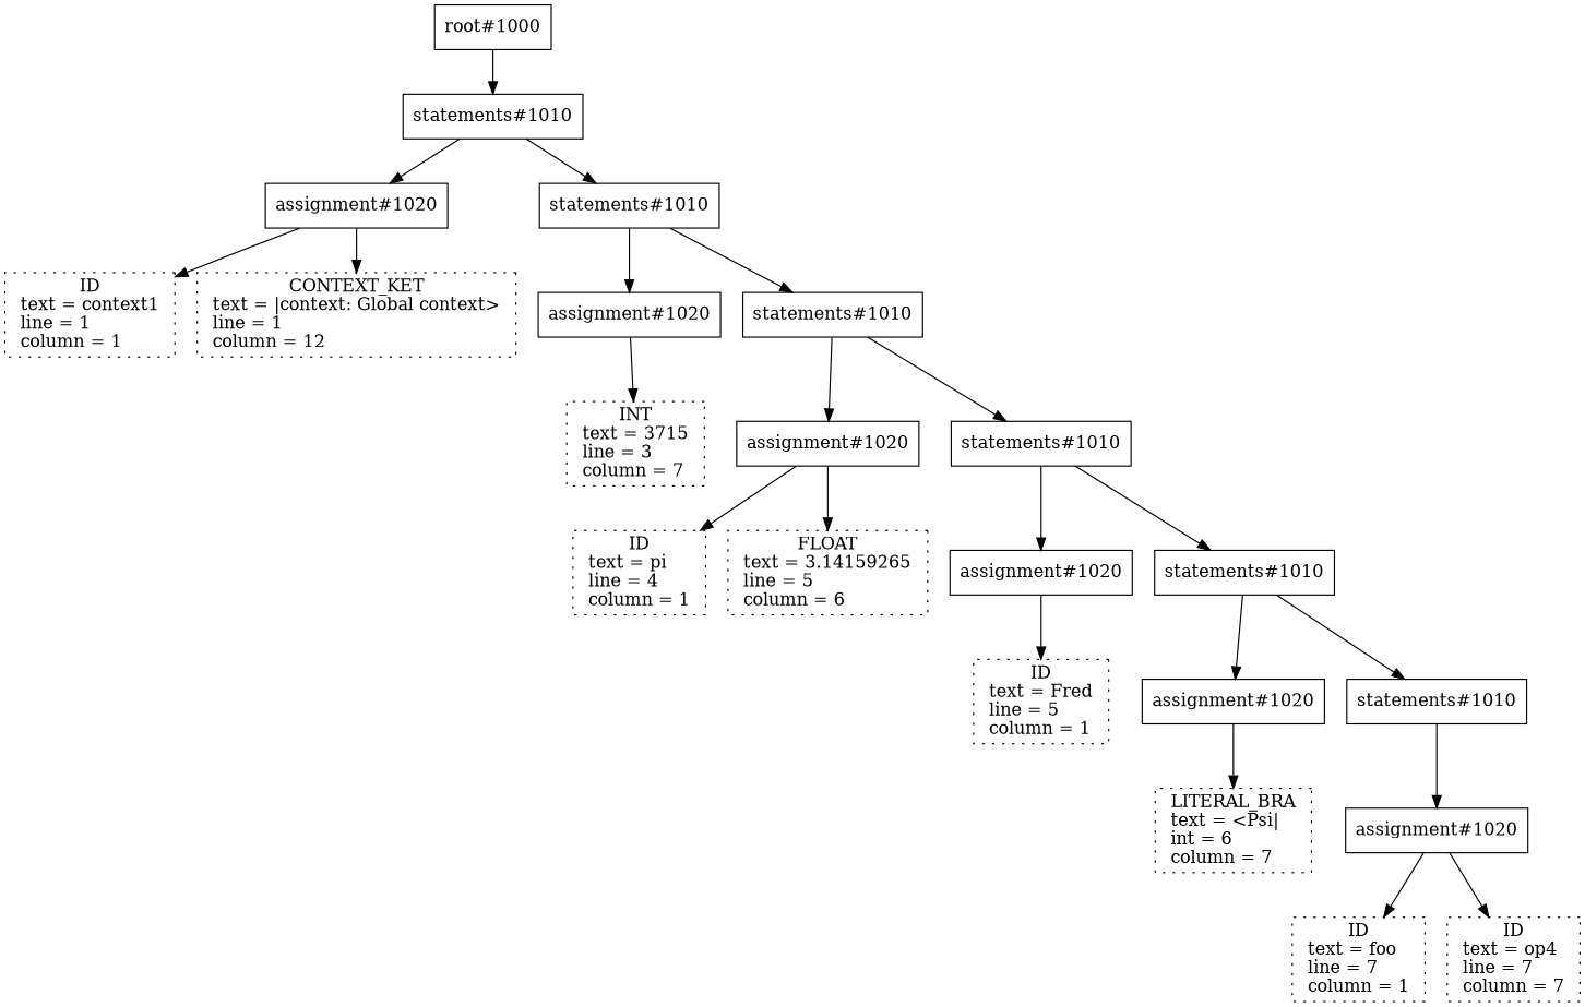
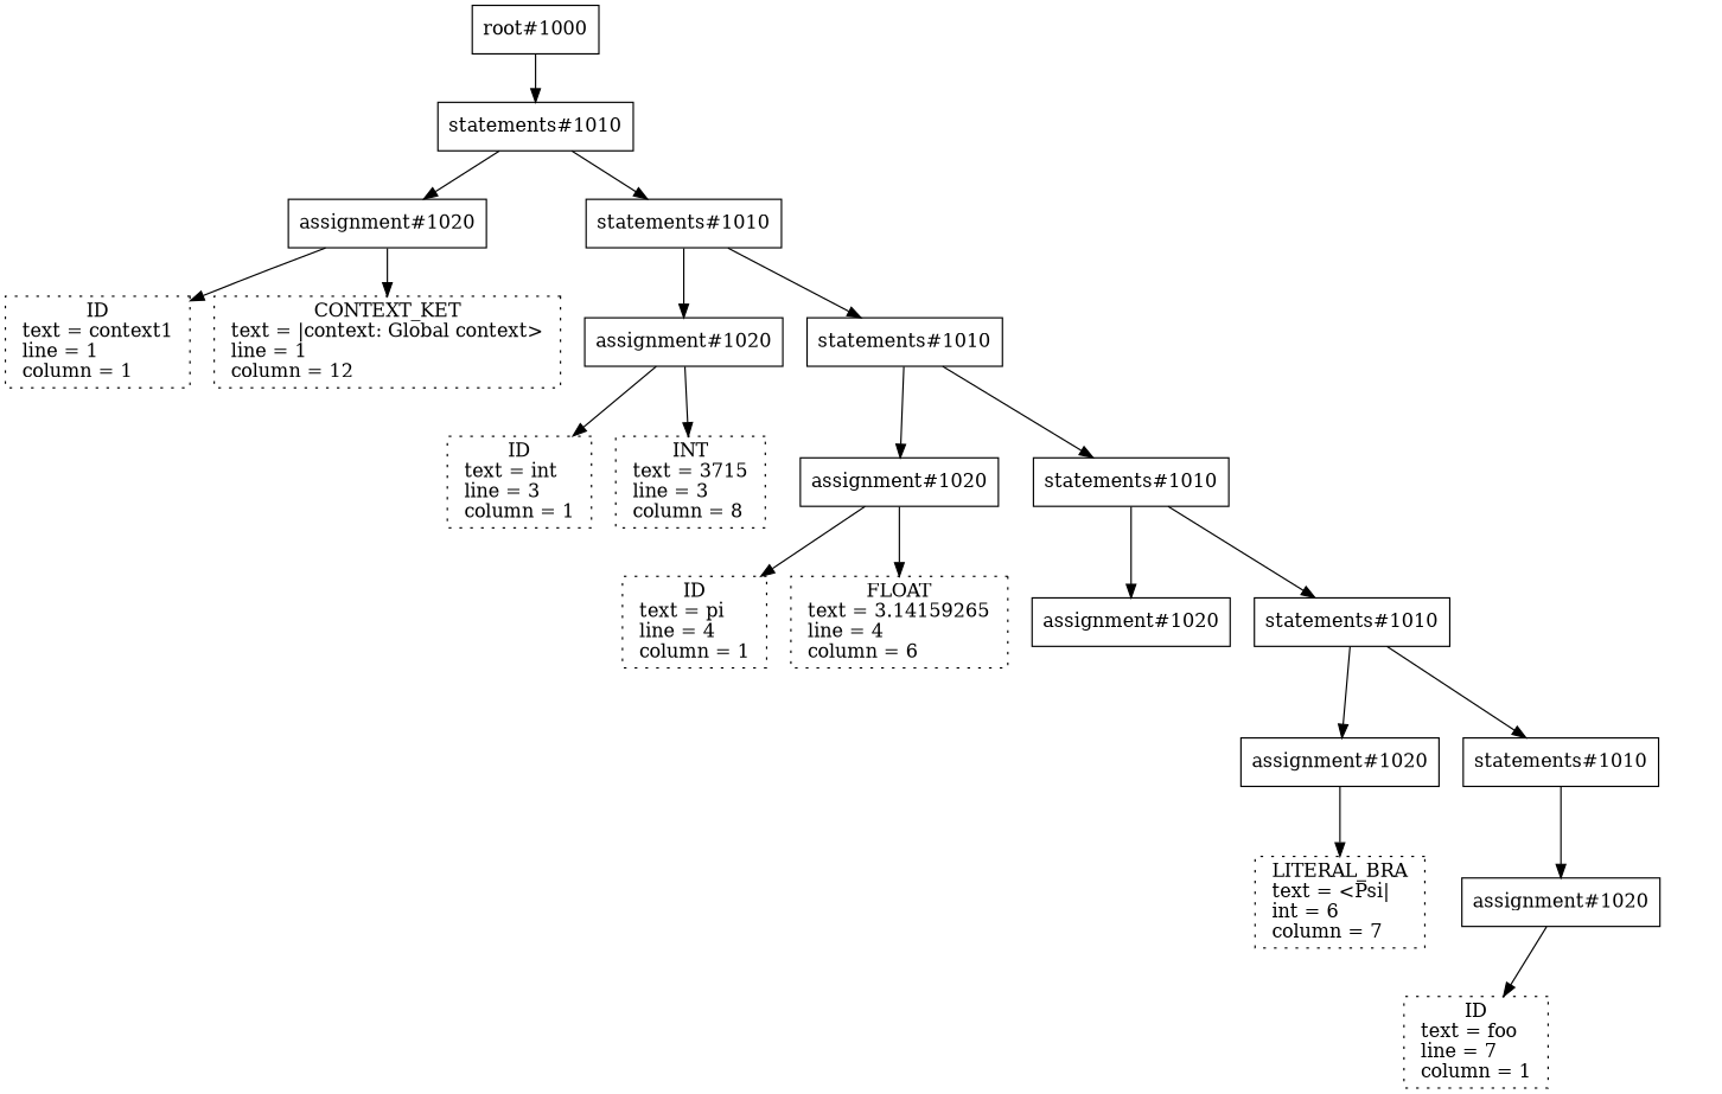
  digraph {
    fontname="DejaVu Serif"
    node [fontname="DejaVu Serif" shape=box]
    edge [fontname="DejaVu Serif"]
    n1 [label="root#1000"]
    n2 [label="statements#1010"]
    n3 [label="assignment#1020"]
    n4 [label="statements#1010"]
    n5 [label=" ID \n text = context1 \l line = 1 \l column = 1 \l" style=dotted]
    n6 [label=" CONTEXT_KET \n text = |context: Global context> \l line = 1 \l column = 12 \l" style=dotted]
    n7 [label="assignment#1020"]
    n8 [label="statements#1010"]
-   n10 [label=" INT \n text = 3715 \l line = 3 \l column = 7 \l" style=dotted]
+   n9 [label=" ID \n text = int \l line = 3 \l column = 1 \l" style=dotted]
+   n10 [label=" INT \n text = 3715 \l line = 3 \l column = 8 \l" style=dotted]
    n11 [label="assignment#1020"]
    n12 [label="statements#1010"]
    n13 [label=" ID \n text = pi \l line = 4 \l column = 1 \l" style=dotted]
-   n14 [label=" FLOAT \n text = 3.14159265 \l line = 5 \l column = 6 \l" style=dotted]
+   n14 [label=" FLOAT \n text = 3.14159265 \l line = 4 \l column = 6 \l" style=dotted]
    n15 [label="assignment#1020"]
    n16 [label="statements#1010"]
-   n17 [label=" ID \n text = Fred \l line = 5 \l column = 1 \l" style=dotted]
    n18 [label="assignment#1020"]
    n19 [label="statements#1010"]
    n20 [label=" LITERAL_BRA \n text = <Psi| \l int = 6 \l column = 7 \l" style=dotted]
    n21 [label="assignment#1020"]
    n22 [label=" ID \n text = foo \l line = 7 \l column = 1 \l" style=dotted]
-   n23 [label=" ID \n text = op4 \l line = 7 \l column = 7 \l" style=dotted]
    n1 -> n2
    n2 -> n3
    n2 -> n4
    n3 -> n5
    n3 -> n6
    n4 -> n7
    n4 -> n8
+   n7 -> n9
    n7 -> n10
    n8 -> n11
    n8 -> n12
    n11 -> n13
    n11 -> n14
    n12 -> n15
    n12 -> n16
-   n15 -> n17
    n16 -> n18
    n16 -> n19
    n18 -> n20
    n19 -> n21
    n21 -> n22
-   n21 -> n23
  }
